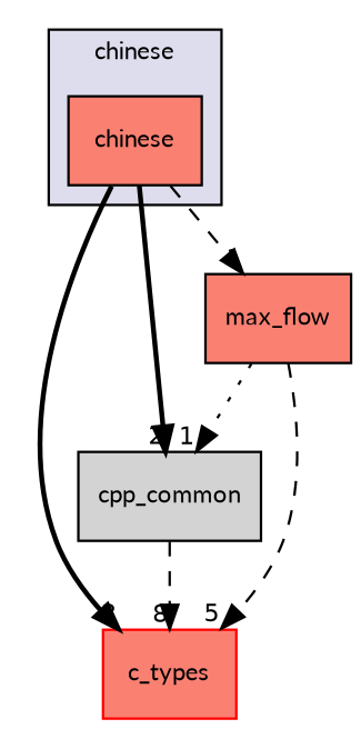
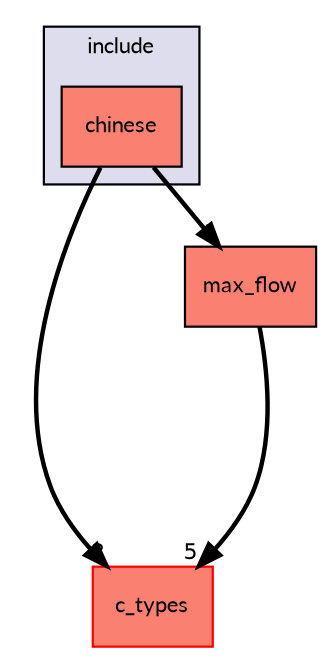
  digraph {
    compound=true
    fontname=Lato
    node [fillcolor=salmon fontname=Lato fontsize=10 shape=box style=filled]
    edge [fontname=Lato headlabel=1 labeldistance=1.5 labelfontname=Helvetica labelfontsize=10 style=bold]
    n1 [label=chinese pencolor=black]
-   n2 [fillcolor=lightgrey label=cpp_common]
    n3 [color=red label=c_types]
    n4 [label=max_flow]
    subgraph cluster_1 {
      bgcolor="#ddddee"
      fontsize=10
-     label=chinese
+     label=include
      pencolor=black
      n1
    }
-   n1 -> n2 [headlabel=2]
    n1 -> n3 [headlabel=3]
-   n1 -> n4 [style=dashed]
-   n2 -> n3 [headlabel=8 style=dashed]
-   n4 -> n2 [style=dotted]
-   n4 -> n3 [headlabel=5 style=dashed]
+   n1 -> n4
+   n4 -> n3 [headlabel=5]
  }
